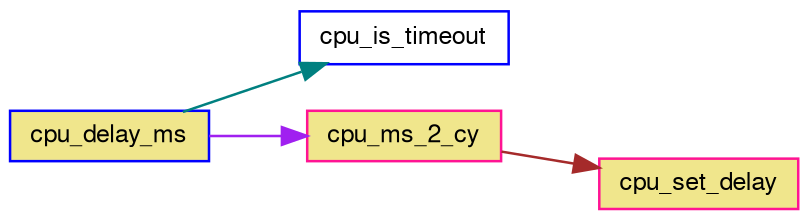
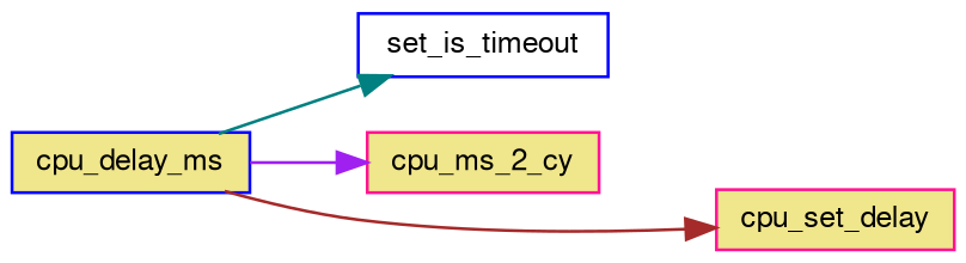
  digraph {
    rankdir=LR
    node [color=blue fillcolor=khaki fontname=FreeSans fontsize=10 shape=record style=filled]
    edge [fontname=FreeSans fontsize=10 labelfontname=FreeSans labelfontsize=10 style=solid]
    n1 [fontcolor=black height=0.2 label=cpu_delay_ms width=0.4]
-   n2 [fillcolor=white height=0.2 label=cpu_is_timeout width=0.4]
+   n2 [fillcolor=white height=0.2 label=set_is_timeout width=0.4]
    n3 [color=deeppink height=0.2 label=cpu_ms_2_cy width=0.4]
    n4 [color=deeppink height=0.2 label=cpu_set_delay width=0.4]
    n1 -> n2 [color=teal]
    n1 -> n3 [color=purple]
-   n3 -> n4 [color=brown]
+   n1 -> n4 [color=brown]
  }
